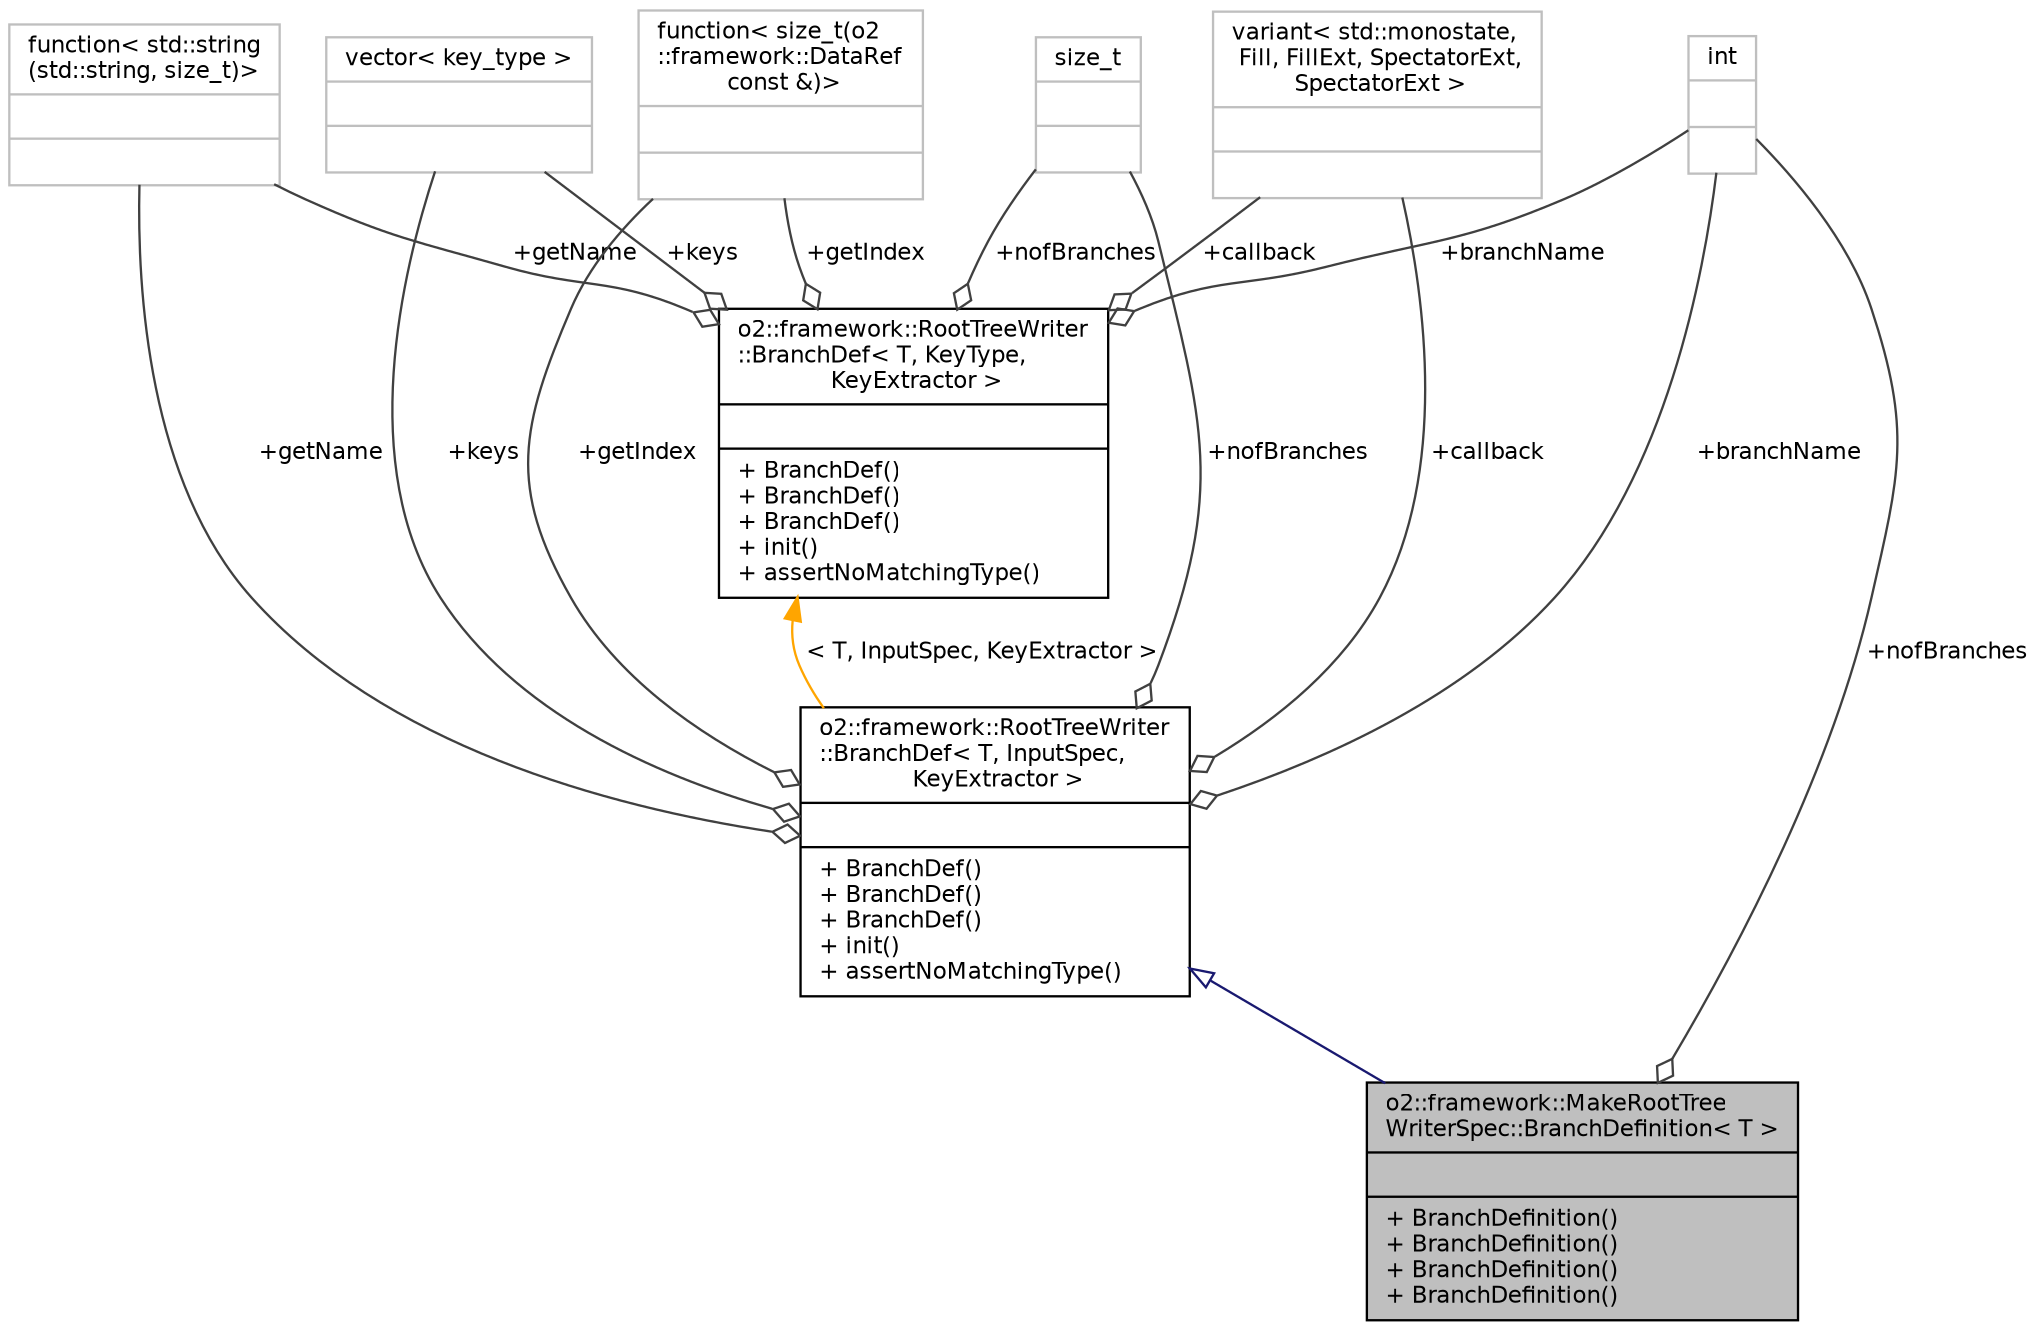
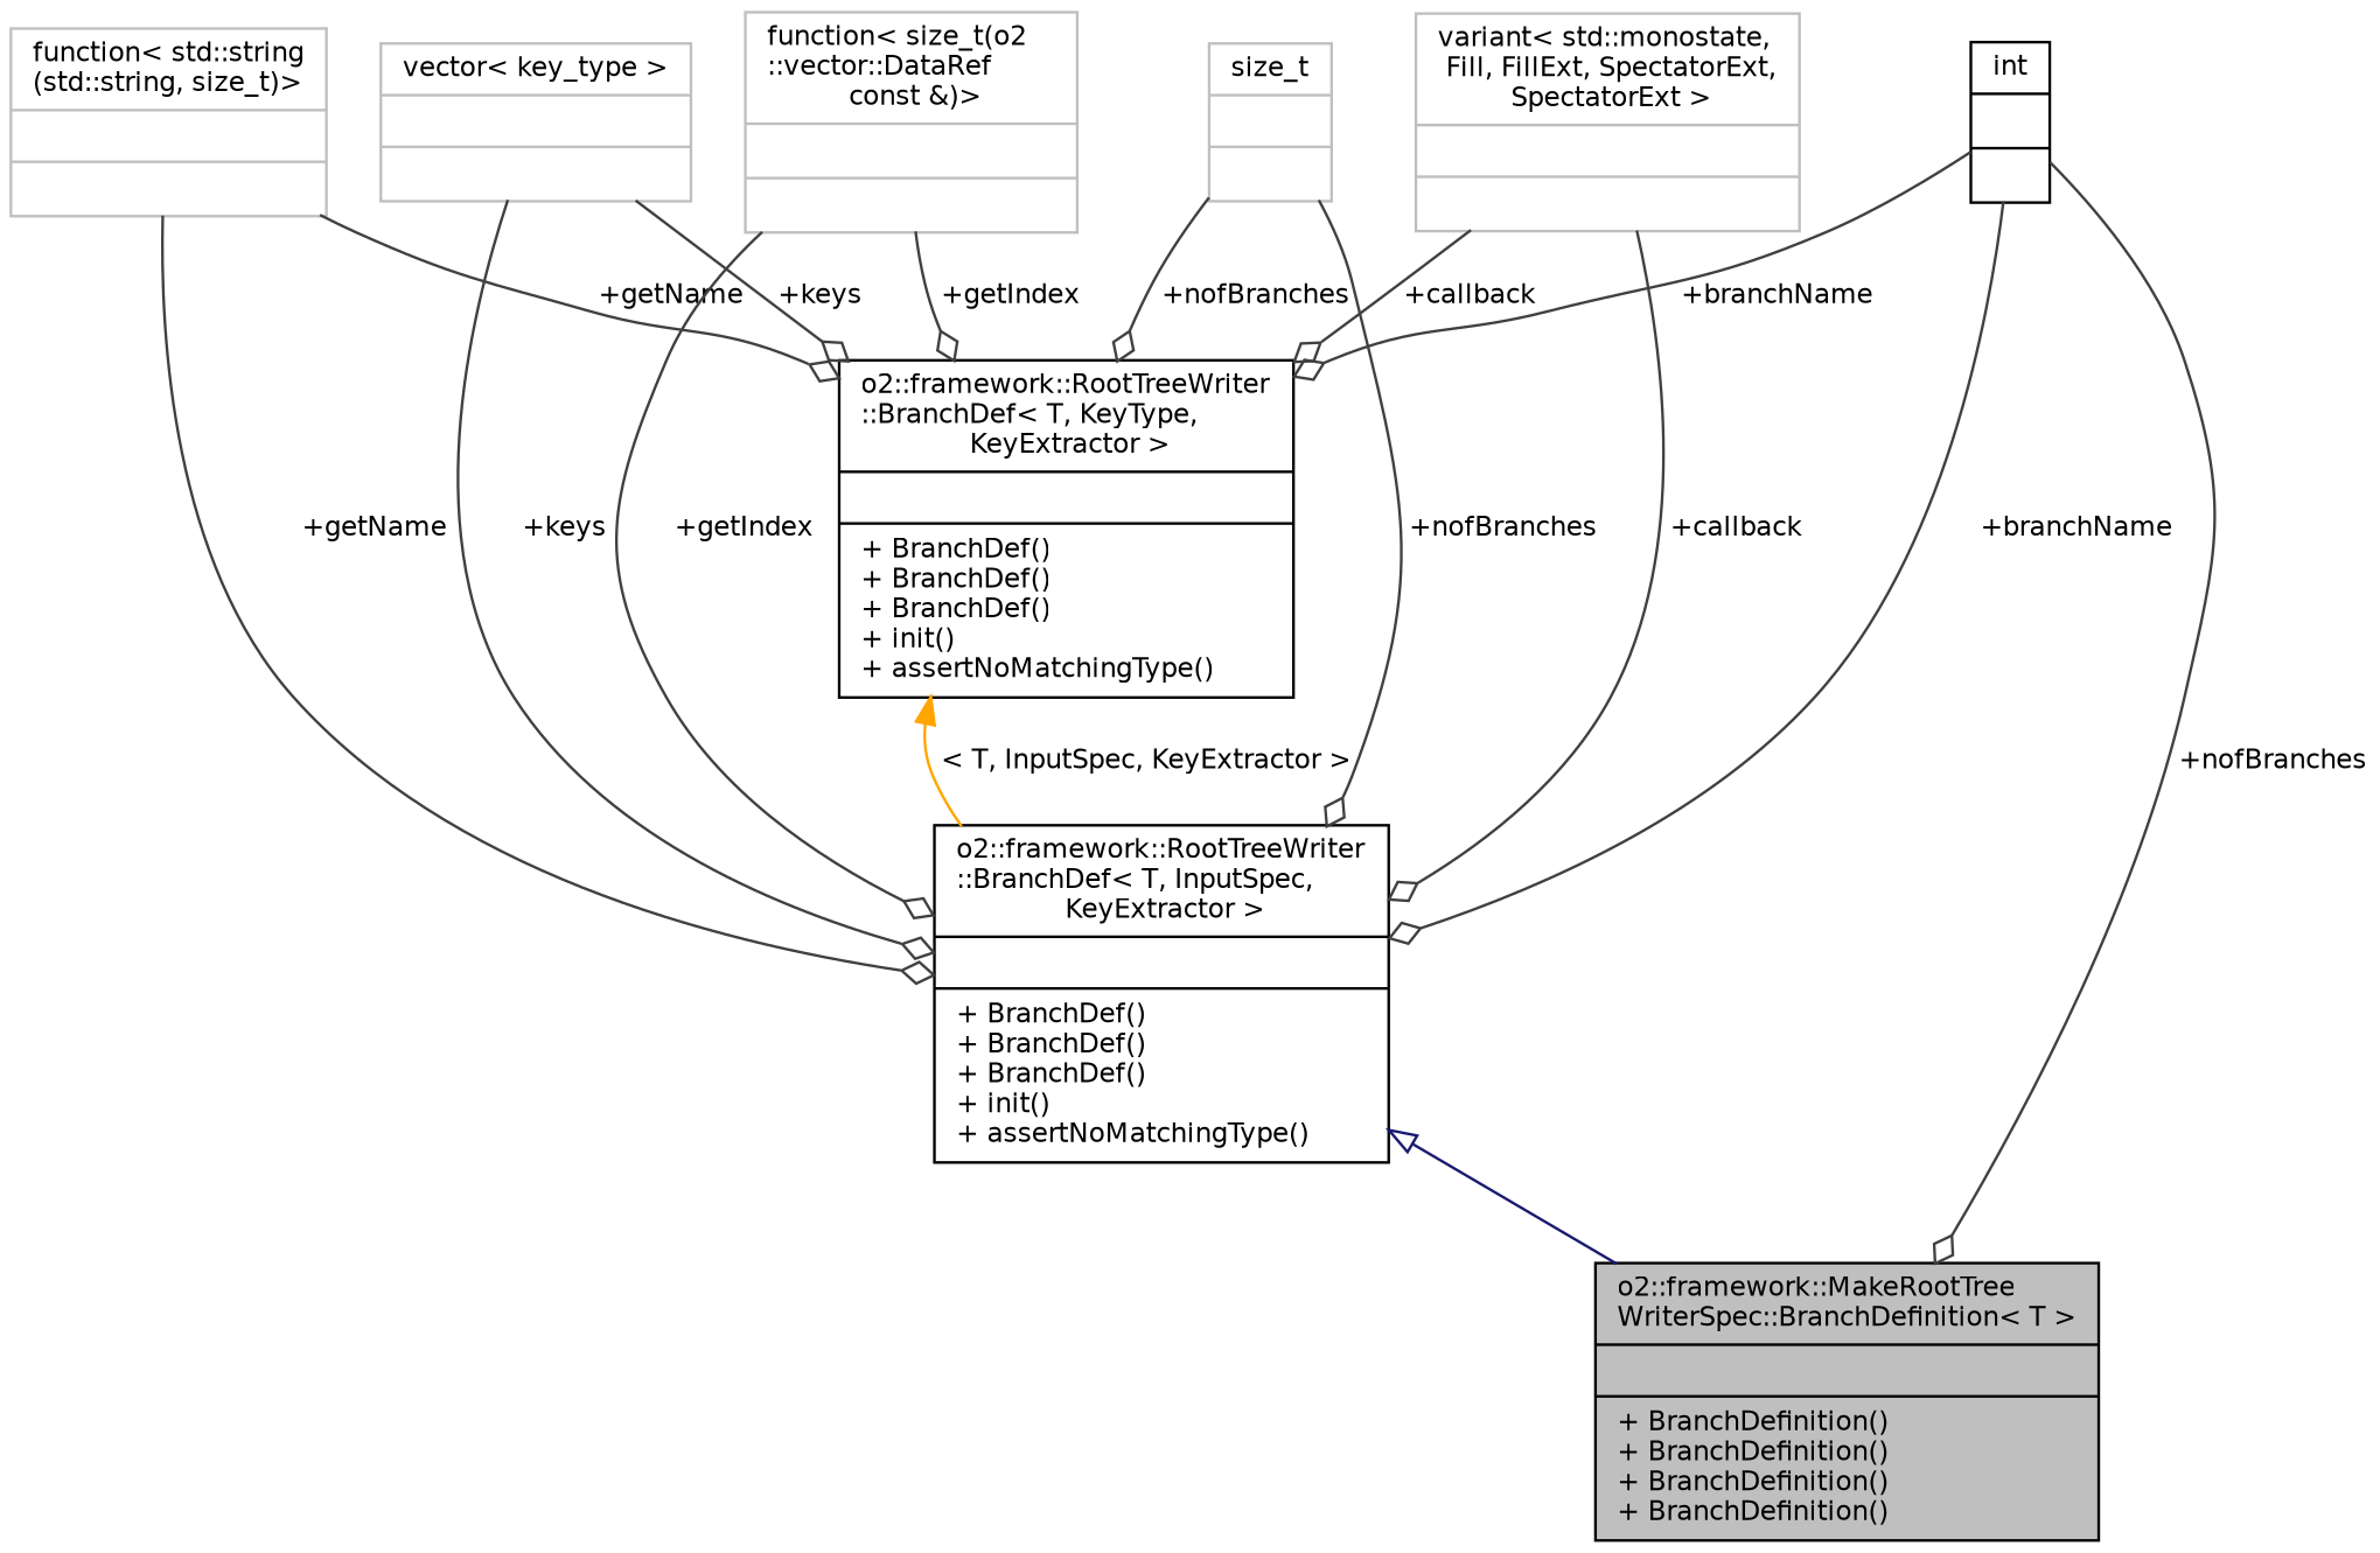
  digraph {
    node [color=grey75 fontname=Helvetica fontsize=10 shape=record]
    edge [color=grey25 fontname=Helvetica fontsize=10 labelfontname=Helvetica labelfontsize=10 style=solid arrowhead=odiamond]
    n1 [color=black fillcolor=grey75 fontcolor=black height=0.2 label="{o2::framework::MakeRootTree\lWriterSpec::BranchDefinition\< T \>\n||+ BranchDefinition()\l+ BranchDefinition()\l+ BranchDefinition()\l+ BranchDefinition()\l}" style=filled width=0.4]
    n2 [color=black height=0.2 label="{o2::framework::RootTreeWriter\l::BranchDef\< T, InputSpec,\l KeyExtractor \>\n||+ BranchDef()\l+ BranchDef()\l+ BranchDef()\l+ init()\l+ assertNoMatchingType()\l}" width=0.4]
    n3 [height=0.2 label="{vector\< key_type \>\n||}" width=0.4]
    n4 [color=black height=0.2 label="{o2::framework::RootTreeWriter\l::BranchDef\< T, KeyType,\l KeyExtractor \>\n||+ BranchDef()\l+ BranchDef()\l+ BranchDef()\l+ init()\l+ assertNoMatchingType()\l}" width=0.4]
    n5 [height=0.2 label="{size_t\n||}" width=0.4]
    n6 [height=0.2 label="{variant\< std::monostate,\l Fill, FillExt, SpectatorExt,\l SpectatorExt \>\n||}" width=0.4]
-   n7 [height=0.2 label="{int\n||}" width=0.4]
+   n7 [color=black height=0.2 label="{int\n||}" width=0.4]
    n8 [height=0.2 label="{function\< std::string\l(std::string, size_t)\>\n||}" width=0.4]
-   n9 [height=0.2 label="{function\< size_t(o2\l::framework::DataRef\l const &)\>\n||}" width=0.4]
+   n9 [height=0.2 label="{function\< size_t(o2\l::vector::DataRef\l const &)\>\n||}" width=0.4]
    n2 -> n1 [arrowtail=onormal color=midnightblue dir=back arrowhead=""]
    n3 -> n2 [label=" +keys"]
    n3 -> n4 [label=" +keys"]
    n4 -> n2 [color=orange dir=back label=" \< T, InputSpec, KeyExtractor \>" arrowhead=""]
    n5 -> n2 [label=" +nofBranches"]
    n5 -> n4 [label=" +nofBranches"]
    n6 -> n2 [label=" +callback"]
    n6 -> n4 [label=" +callback"]
    n7 -> n1 [label=" +nofBranches"]
    n7 -> n2 [label=" +branchName"]
    n7 -> n4 [label=" +branchName"]
    n8 -> n2 [label=" +getName"]
    n8 -> n4 [label=" +getName"]
    n9 -> n2 [label=" +getIndex"]
    n9 -> n4 [label=" +getIndex"]
  }
